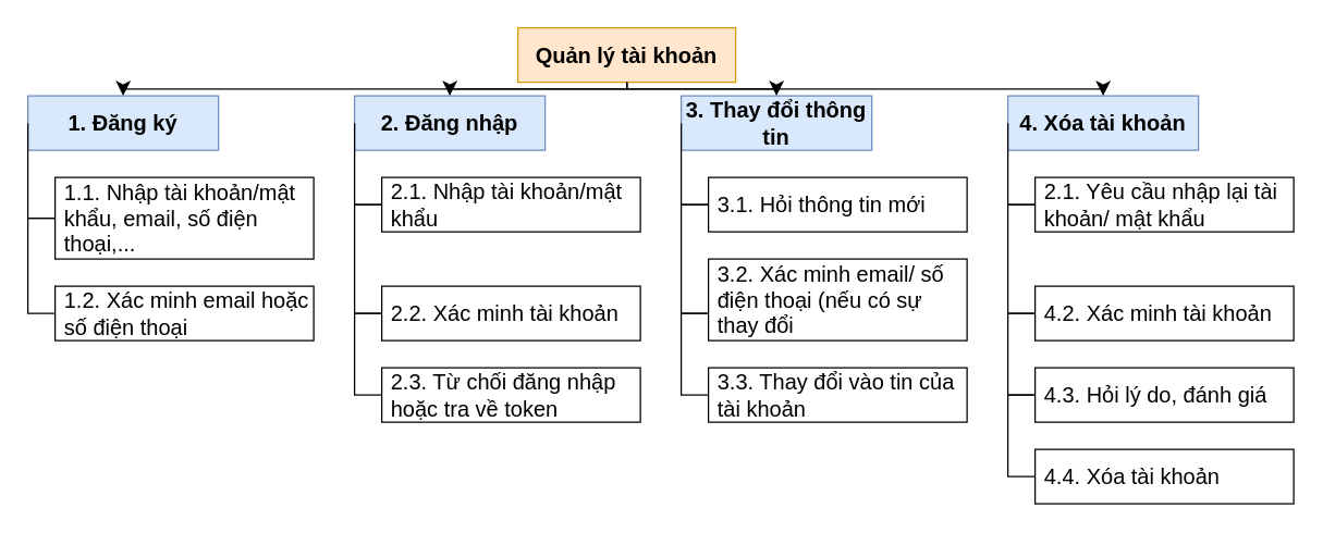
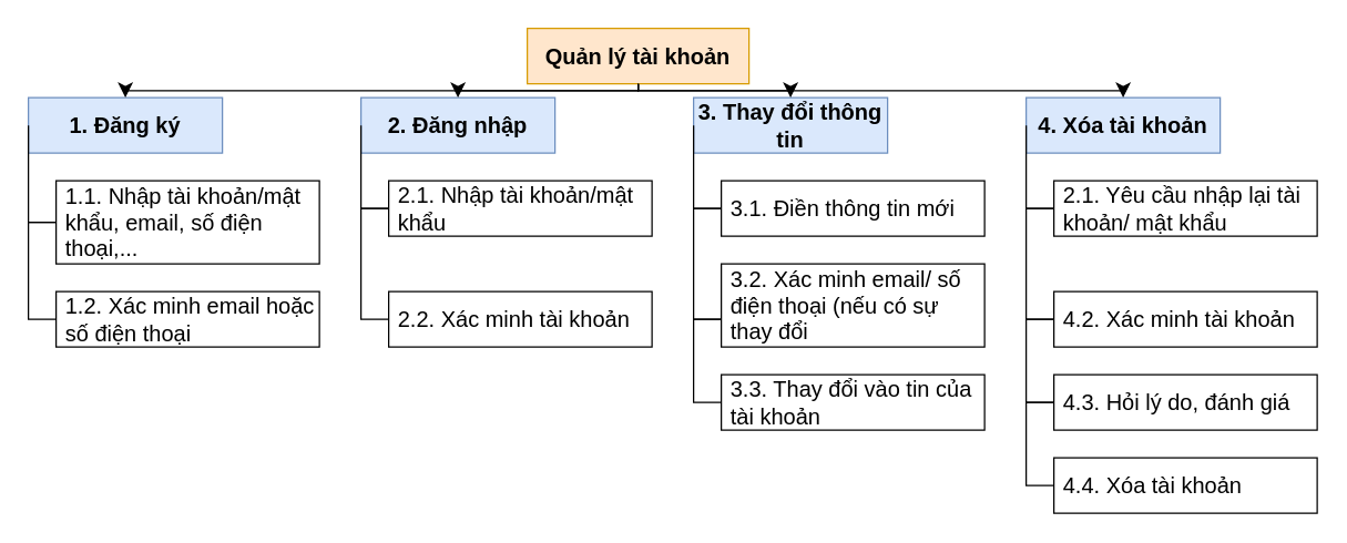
  <mxCell id="0" />
  <mxCell id="1" parent="0" />
  <mxCell id="2" value="Quản lý tài khoản" style="rounded=0;whiteSpace=wrap;html=1;fontSize=16;fontStyle=1;movable=1;resizable=1;rotatable=1;deletable=1;editable=1;connectable=1;fillColor=#ffe6cc;strokeColor=#d79b00;" parent="1" vertex="1"><mxGeometry x="380" y="20" width="160" height="40" as="geometry" /></mxCell>
  <mxCell id="3" value="1. Đăng ký" style="rounded=0;whiteSpace=wrap;html=1;fontSize=16;fontStyle=1;movable=0;resizable=0;rotatable=0;deletable=0;editable=0;connectable=0;fillColor=#dae8fc;strokeColor=#6c8ebf;" parent="1" vertex="1"><mxGeometry x="20" y="70" width="140" height="40" as="geometry" /></mxCell>
  <mxCell id="4" value="2. Đăng nhập" style="rounded=0;whiteSpace=wrap;html=1;fontSize=16;fontStyle=1;movable=0;resizable=0;rotatable=0;deletable=0;editable=0;connectable=0;fillColor=#dae8fc;strokeColor=#6c8ebf;" parent="1" vertex="1"><mxGeometry x="260" y="70" width="140" height="40" as="geometry" /></mxCell>
  <mxCell id="5" value="3. Thay đổi thông tin" style="rounded=0;whiteSpace=wrap;html=1;fontSize=16;fontStyle=1;movable=0;resizable=0;rotatable=0;deletable=0;editable=0;connectable=0;fillColor=#dae8fc;strokeColor=#6c8ebf;" parent="1" vertex="1"><mxGeometry x="500" y="70" width="140" height="40" as="geometry" /></mxCell>
  <mxCell id="6" value="4. Xóa tài khoản" style="rounded=0;whiteSpace=wrap;html=1;fontSize=16;fontStyle=1;movable=0;resizable=0;rotatable=0;deletable=0;editable=0;connectable=0;fillColor=#dae8fc;strokeColor=#6c8ebf;" parent="1" vertex="1"><mxGeometry x="740" y="70" width="140" height="40" as="geometry" /></mxCell>
  <mxCell id="7" value="" style="edgeStyle=elbowEdgeStyle;elbow=vertical;endArrow=classic;html=1;curved=0;rounded=0;endSize=8;startSize=8;fontSize=16;exitX=0.5;exitY=1;exitDx=0;exitDy=0;entryX=0.5;entryY=0;entryDx=0;entryDy=0;movable=0;resizable=0;rotatable=0;deletable=0;editable=0;connectable=0;" parent="1" source="2" target="3" edge="1"><mxGeometry width="50" height="50" relative="1" as="geometry"><mxPoint x="460" y="370" as="sourcePoint" /><mxPoint x="510" y="320" as="targetPoint" /></mxGeometry></mxCell>
  <mxCell id="8" value="" style="edgeStyle=elbowEdgeStyle;elbow=vertical;endArrow=classic;html=1;curved=0;rounded=0;endSize=8;startSize=8;fontSize=16;exitX=0.5;exitY=1;exitDx=0;exitDy=0;entryX=0.5;entryY=0;entryDx=0;entryDy=0;movable=0;resizable=0;rotatable=0;deletable=0;editable=0;connectable=0;" parent="1" source="2" target="4" edge="1"><mxGeometry width="50" height="50" relative="1" as="geometry"><mxPoint x="460" y="370" as="sourcePoint" /><mxPoint x="510" y="320" as="targetPoint" /></mxGeometry></mxCell>
  <mxCell id="9" value="" style="edgeStyle=elbowEdgeStyle;elbow=vertical;endArrow=classic;html=1;curved=0;rounded=0;endSize=8;startSize=8;fontSize=16;exitX=0.5;exitY=1;exitDx=0;exitDy=0;entryX=0.5;entryY=0;entryDx=0;entryDy=0;movable=0;resizable=0;rotatable=0;deletable=0;editable=0;connectable=0;" parent="1" source="2" target="5" edge="1"><mxGeometry width="50" height="50" relative="1" as="geometry"><mxPoint x="470" y="40" as="sourcePoint" /><mxPoint x="350" y="80" as="targetPoint" /></mxGeometry></mxCell>
  <mxCell id="10" value="" style="edgeStyle=elbowEdgeStyle;elbow=vertical;endArrow=classic;html=1;curved=0;rounded=0;endSize=8;startSize=8;fontSize=16;exitX=0.5;exitY=1;exitDx=0;exitDy=0;entryX=0.5;entryY=0;entryDx=0;entryDy=0;movable=0;resizable=0;rotatable=0;deletable=0;editable=0;connectable=0;" parent="1" source="2" target="6" edge="1"><mxGeometry width="50" height="50" relative="1" as="geometry"><mxPoint x="470" y="40" as="sourcePoint" /><mxPoint x="110" y="80" as="targetPoint" /></mxGeometry></mxCell>
  <mxCell id="11" value="1.1. Nhập tài khoản/mật khẩu, email, số điện thoại,..." style="rounded=0;whiteSpace=wrap;html=1;fontSize=16;align=left;spacingLeft=5;movable=0;resizable=0;rotatable=0;deletable=0;editable=0;connectable=0;" parent="1" vertex="1"><mxGeometry x="40" y="130" width="190" height="60" as="geometry" /></mxCell>
  <mxCell id="12" value="1.2. Xác minh email hoặc số điện thoại" style="rounded=0;whiteSpace=wrap;html=1;fontSize=16;align=left;spacingLeft=5;movable=0;resizable=0;rotatable=0;deletable=0;editable=0;connectable=0;" parent="1" vertex="1"><mxGeometry x="40" y="210" width="190" height="40" as="geometry" /></mxCell>
  <mxCell id="13" value="2.1. Nhập tài khoản/mật khẩu" style="rounded=0;whiteSpace=wrap;html=1;fontSize=16;align=left;spacingLeft=5;movable=0;resizable=0;rotatable=0;deletable=0;editable=0;connectable=0;" parent="1" vertex="1"><mxGeometry x="280" y="130" width="190" height="40" as="geometry" /></mxCell>
  <mxCell id="14" value="" style="edgeStyle=elbowEdgeStyle;elbow=horizontal;endArrow=none;html=1;curved=0;rounded=0;endSize=8;startSize=8;fontSize=16;exitX=0;exitY=0.5;exitDx=0;exitDy=0;entryX=0;entryY=0.5;entryDx=0;entryDy=0;endFill=0;movable=0;resizable=0;rotatable=0;deletable=0;editable=0;connectable=0;" parent="1" source="3" target="11" edge="1"><mxGeometry width="50" height="50" relative="1" as="geometry"><mxPoint x="40" y="90" as="sourcePoint" /><mxPoint x="510" y="300" as="targetPoint" /><Array as="points"><mxPoint x="20" y="130" /></Array></mxGeometry></mxCell>
  <mxCell id="15" value="" style="edgeStyle=elbowEdgeStyle;elbow=horizontal;endArrow=none;html=1;curved=0;rounded=0;endSize=8;startSize=8;fontSize=16;entryX=0;entryY=0.5;entryDx=0;entryDy=0;endFill=0;exitX=0;exitY=0.5;exitDx=0;exitDy=0;movable=0;resizable=0;rotatable=0;deletable=0;editable=0;connectable=0;" parent="1" source="11" target="12" edge="1"><mxGeometry width="50" height="50" relative="1" as="geometry"><mxPoint x="20" y="160" as="sourcePoint" /><mxPoint x="40" y="260" as="targetPoint" /><Array as="points"><mxPoint x="20" y="230" /></Array></mxGeometry></mxCell>
  <mxCell id="16" value="2.2. Xác minh tài khoản" style="rounded=0;whiteSpace=wrap;html=1;fontSize=16;align=left;spacingLeft=5;movable=0;resizable=0;rotatable=0;deletable=0;editable=0;connectable=0;" parent="1" vertex="1"><mxGeometry x="280" y="210" width="190" height="40" as="geometry" /></mxCell>
- <mxCell id="17" value="2.3. Từ chối đăng nhập hoặc tra về token" style="rounded=0;whiteSpace=wrap;html=1;fontSize=16;align=left;spacingLeft=5;movable=0;resizable=0;rotatable=0;deletable=0;editable=0;connectable=0;" parent="1" vertex="1"><mxGeometry x="280" y="270" width="190" height="40" as="geometry" /></mxCell>
  <mxCell id="18" value="" style="edgeStyle=elbowEdgeStyle;elbow=horizontal;endArrow=none;html=1;curved=0;rounded=0;endSize=8;startSize=8;fontSize=16;entryX=0;entryY=0.5;entryDx=0;entryDy=0;endFill=0;exitX=0;exitY=0.5;exitDx=0;exitDy=0;movable=0;resizable=0;rotatable=0;deletable=0;editable=0;connectable=0;" parent="1" source="13" target="16" edge="1"><mxGeometry width="50" height="50" relative="1" as="geometry"><mxPoint x="280" y="160" as="sourcePoint" /><mxPoint x="280" y="230" as="targetPoint" /><Array as="points"><mxPoint x="260" y="230" /></Array></mxGeometry></mxCell>
  <mxCell id="19" value="" style="edgeStyle=elbowEdgeStyle;elbow=horizontal;endArrow=none;html=1;curved=0;rounded=0;endSize=8;startSize=8;fontSize=16;entryX=0;entryY=0.5;entryDx=0;entryDy=0;endFill=0;movable=0;resizable=0;rotatable=0;deletable=0;editable=0;connectable=0;exitX=0;exitY=0.5;exitDx=0;exitDy=0;" parent="1" source="4" target="13" edge="1"><mxGeometry width="50" height="50" relative="1" as="geometry"><mxPoint x="260" y="100" as="sourcePoint" /><mxPoint x="280" y="210" as="targetPoint" /><Array as="points"><mxPoint x="260" y="150" /></Array></mxGeometry></mxCell>
- <mxCell id="20" value="" style="edgeStyle=elbowEdgeStyle;elbow=horizontal;endArrow=none;html=1;curved=0;rounded=0;endSize=8;startSize=8;fontSize=16;entryX=0;entryY=0.5;entryDx=0;entryDy=0;endFill=0;exitX=0;exitY=0.5;exitDx=0;exitDy=0;movable=0;resizable=0;rotatable=0;deletable=0;editable=0;connectable=0;" parent="1" source="16" target="17" edge="1"><mxGeometry width="50" height="50" relative="1" as="geometry"><mxPoint x="280" y="180" as="sourcePoint" /><mxPoint x="280" y="260" as="targetPoint" /><Array as="points"><mxPoint x="260" y="260" /></Array></mxGeometry></mxCell>
- <mxCell id="21" value="3.1. Hỏi thông tin mới" style="rounded=0;whiteSpace=wrap;html=1;fontSize=16;align=left;spacingLeft=5;movable=0;resizable=0;rotatable=0;deletable=0;editable=0;connectable=0;" parent="1" vertex="1"><mxGeometry x="520" y="130" width="190" height="40" as="geometry" /></mxCell>
+ <mxCell id="21" value="3.1. Điền thông tin mới" style="rounded=0;whiteSpace=wrap;html=1;fontSize=16;align=left;spacingLeft=5;movable=0;resizable=0;rotatable=0;deletable=0;editable=0;connectable=0;" parent="1" vertex="1"><mxGeometry x="520" y="130" width="190" height="40" as="geometry" /></mxCell>
  <mxCell id="22" value="3.2. Xác minh email/ số điện thoại (nếu có sự thay đổi" style="rounded=0;whiteSpace=wrap;html=1;fontSize=16;align=left;spacingLeft=5;movable=0;resizable=0;rotatable=0;deletable=0;editable=0;connectable=0;" parent="1" vertex="1"><mxGeometry x="520" y="190" width="190" height="60" as="geometry" /></mxCell>
  <mxCell id="23" value="3.3. Thay đổi vào tin của tài khoản" style="rounded=0;whiteSpace=wrap;html=1;fontSize=16;align=left;spacingLeft=5;movable=0;resizable=0;rotatable=0;deletable=0;editable=0;connectable=0;" parent="1" vertex="1"><mxGeometry x="520" y="270" width="190" height="40" as="geometry" /></mxCell>
  <mxCell id="24" value="" style="edgeStyle=elbowEdgeStyle;elbow=horizontal;endArrow=none;html=1;curved=0;rounded=0;endSize=8;startSize=8;fontSize=16;entryX=0;entryY=0.5;entryDx=0;entryDy=0;endFill=0;movable=0;resizable=0;rotatable=0;deletable=0;editable=0;connectable=0;exitX=0;exitY=0.5;exitDx=0;exitDy=0;" parent="1" edge="1"><mxGeometry width="50" height="50" relative="1" as="geometry"><mxPoint x="500" y="90" as="sourcePoint" /><mxPoint x="520" y="150" as="targetPoint" /><Array as="points"><mxPoint x="500" y="150" /></Array></mxGeometry></mxCell>
  <mxCell id="25" value="" style="edgeStyle=elbowEdgeStyle;elbow=horizontal;endArrow=none;html=1;curved=0;rounded=0;endSize=8;startSize=8;fontSize=16;entryX=0;entryY=0.5;entryDx=0;entryDy=0;endFill=0;exitX=0;exitY=0.5;exitDx=0;exitDy=0;movable=0;resizable=0;rotatable=0;deletable=0;editable=0;connectable=0;" parent="1" edge="1"><mxGeometry width="50" height="50" relative="1" as="geometry"><mxPoint x="520" y="150" as="sourcePoint" /><mxPoint x="520" y="230" as="targetPoint" /><Array as="points"><mxPoint x="500" y="230" /></Array></mxGeometry></mxCell>
  <mxCell id="26" value="" style="edgeStyle=elbowEdgeStyle;elbow=horizontal;endArrow=none;html=1;curved=0;rounded=0;endSize=8;startSize=8;fontSize=16;entryX=0;entryY=0.5;entryDx=0;entryDy=0;endFill=0;exitX=0;exitY=0.5;exitDx=0;exitDy=0;movable=0;resizable=0;rotatable=0;deletable=0;editable=0;connectable=0;" parent="1" edge="1"><mxGeometry width="50" height="50" relative="1" as="geometry"><mxPoint x="520" y="230" as="sourcePoint" /><mxPoint x="520" y="290" as="targetPoint" /><Array as="points"><mxPoint x="500" y="260" /></Array></mxGeometry></mxCell>
  <mxCell id="27" value="2.1. Yêu cầu nhập lại tài khoản/ mật khẩu" style="rounded=0;whiteSpace=wrap;html=1;fontSize=16;align=left;spacingLeft=5;movable=0;resizable=0;rotatable=0;deletable=0;editable=0;connectable=0;" parent="1" vertex="1"><mxGeometry x="760" y="130" width="190" height="40" as="geometry" /></mxCell>
  <mxCell id="28" value="4.2. Xác minh tài khoản" style="rounded=0;whiteSpace=wrap;html=1;fontSize=16;align=left;spacingLeft=5;movable=0;resizable=0;rotatable=0;deletable=0;editable=0;connectable=0;" parent="1" vertex="1"><mxGeometry x="760" y="210" width="190" height="40" as="geometry" /></mxCell>
  <mxCell id="29" value="4.3. Hỏi lý do, đánh giá" style="rounded=0;whiteSpace=wrap;html=1;fontSize=16;align=left;spacingLeft=5;movable=0;resizable=0;rotatable=0;deletable=0;editable=0;connectable=0;" parent="1" vertex="1"><mxGeometry x="760" y="270" width="190" height="40" as="geometry" /></mxCell>
  <mxCell id="30" value="4.4. Xóa tài khoản" style="rounded=0;whiteSpace=wrap;html=1;fontSize=16;align=left;spacingLeft=5;movable=0;resizable=0;rotatable=0;deletable=0;editable=0;connectable=0;" parent="1" vertex="1"><mxGeometry x="760" y="330" width="190" height="40" as="geometry" /></mxCell>
  <mxCell id="31" value="" style="edgeStyle=elbowEdgeStyle;elbow=horizontal;endArrow=none;html=1;curved=0;rounded=0;endSize=8;startSize=8;fontSize=16;entryX=0;entryY=0.5;entryDx=0;entryDy=0;endFill=0;movable=0;resizable=0;rotatable=0;deletable=0;editable=0;connectable=0;exitX=0;exitY=0.5;exitDx=0;exitDy=0;" parent="1" edge="1"><mxGeometry width="50" height="50" relative="1" as="geometry"><mxPoint x="740" y="90" as="sourcePoint" /><mxPoint x="760" y="150" as="targetPoint" /><Array as="points"><mxPoint x="740" y="150" /></Array></mxGeometry></mxCell>
  <mxCell id="32" value="" style="edgeStyle=elbowEdgeStyle;elbow=horizontal;endArrow=none;html=1;curved=0;rounded=0;endSize=8;startSize=8;fontSize=16;entryX=0;entryY=0.5;entryDx=0;entryDy=0;endFill=0;exitX=0;exitY=0.5;exitDx=0;exitDy=0;movable=0;resizable=0;rotatable=0;deletable=0;editable=0;connectable=0;" parent="1" edge="1"><mxGeometry width="50" height="50" relative="1" as="geometry"><mxPoint x="760" y="150" as="sourcePoint" /><mxPoint x="760" y="230" as="targetPoint" /><Array as="points"><mxPoint x="740" y="230" /></Array></mxGeometry></mxCell>
  <mxCell id="33" value="" style="edgeStyle=elbowEdgeStyle;elbow=horizontal;endArrow=none;html=1;curved=0;rounded=0;endSize=8;startSize=8;fontSize=16;entryX=0;entryY=0.5;entryDx=0;entryDy=0;endFill=0;exitX=0;exitY=0.5;exitDx=0;exitDy=0;movable=0;resizable=0;rotatable=0;deletable=0;editable=0;connectable=0;" parent="1" edge="1"><mxGeometry width="50" height="50" relative="1" as="geometry"><mxPoint x="760" y="230" as="sourcePoint" /><mxPoint x="760" y="290" as="targetPoint" /><Array as="points"><mxPoint x="740" y="260" /></Array></mxGeometry></mxCell>
  <mxCell id="34" value="" style="edgeStyle=elbowEdgeStyle;elbow=horizontal;endArrow=none;html=1;curved=0;rounded=0;endSize=8;startSize=8;fontSize=16;entryX=0;entryY=0.5;entryDx=0;entryDy=0;endFill=0;exitX=0;exitY=0.5;exitDx=0;exitDy=0;movable=0;resizable=0;rotatable=0;deletable=0;editable=0;connectable=0;" parent="1" edge="1"><mxGeometry width="50" height="50" relative="1" as="geometry"><mxPoint x="760" y="290" as="sourcePoint" /><mxPoint x="760" y="350" as="targetPoint" /><Array as="points"><mxPoint x="740" y="320" /></Array></mxGeometry></mxCell>
